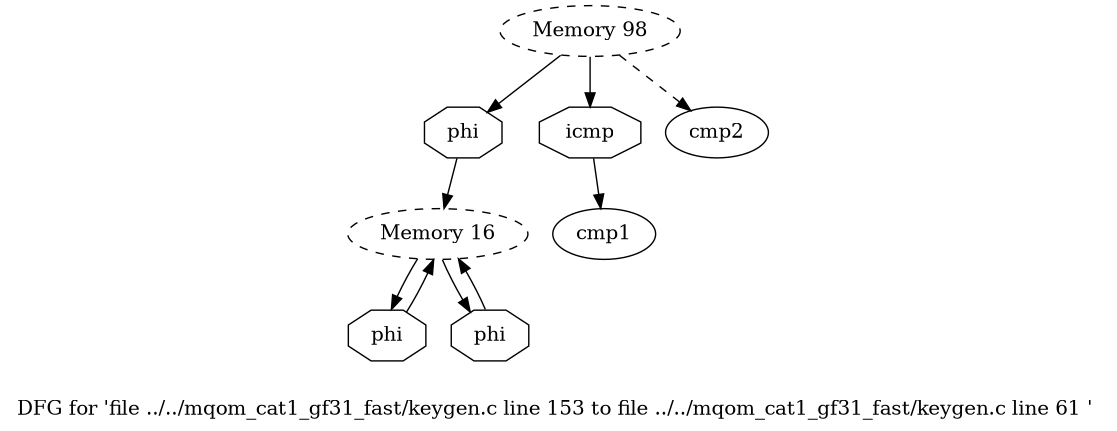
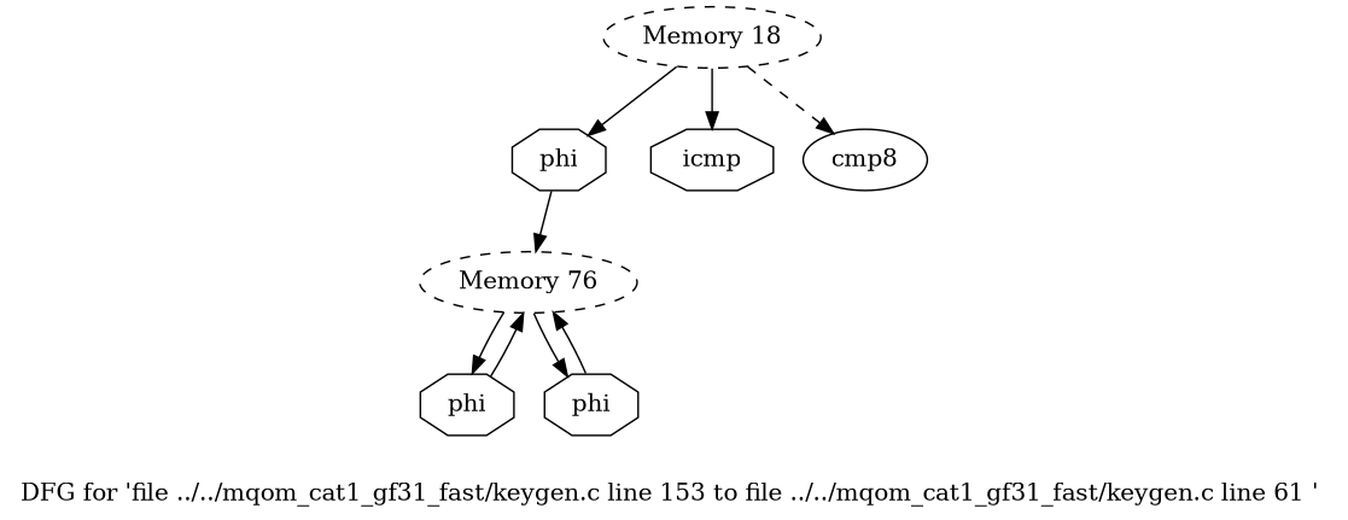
  digraph {
    label="DFG for 'file ../../mqom_cat1_gf31_fast/keygen.c line 153 to file ../../mqom_cat1_gf31_fast/keygen.c line 61 ' "
    node [shape=octagon style=solid]
    n1 [label=phi]
-   n2 [label="Memory 16" shape=ellipse style=dashed]
+   n2 [label="Memory 76" shape=ellipse style=dashed]
    n3 [label=phi]
    n4 [label=phi]
    n5 [label=icmp]
-   n6 [label=cmp1 shape=ellipse]
-   n7 [label="Memory 98" shape=ellipse style=dashed]
-   n8 [label=cmp2 shape=ellipse]
+   n7 [label="Memory 18" shape=ellipse style=dashed]
+   n8 [label=cmp8 shape=ellipse]
    n1 -> n2
    n2 -> n3
    n2 -> n4
    n3 -> n2
    n4 -> n2
-   n5 -> n6
    n7 -> n1
    n7 -> n5
    n7 -> n8 [style=dashed]
  }
